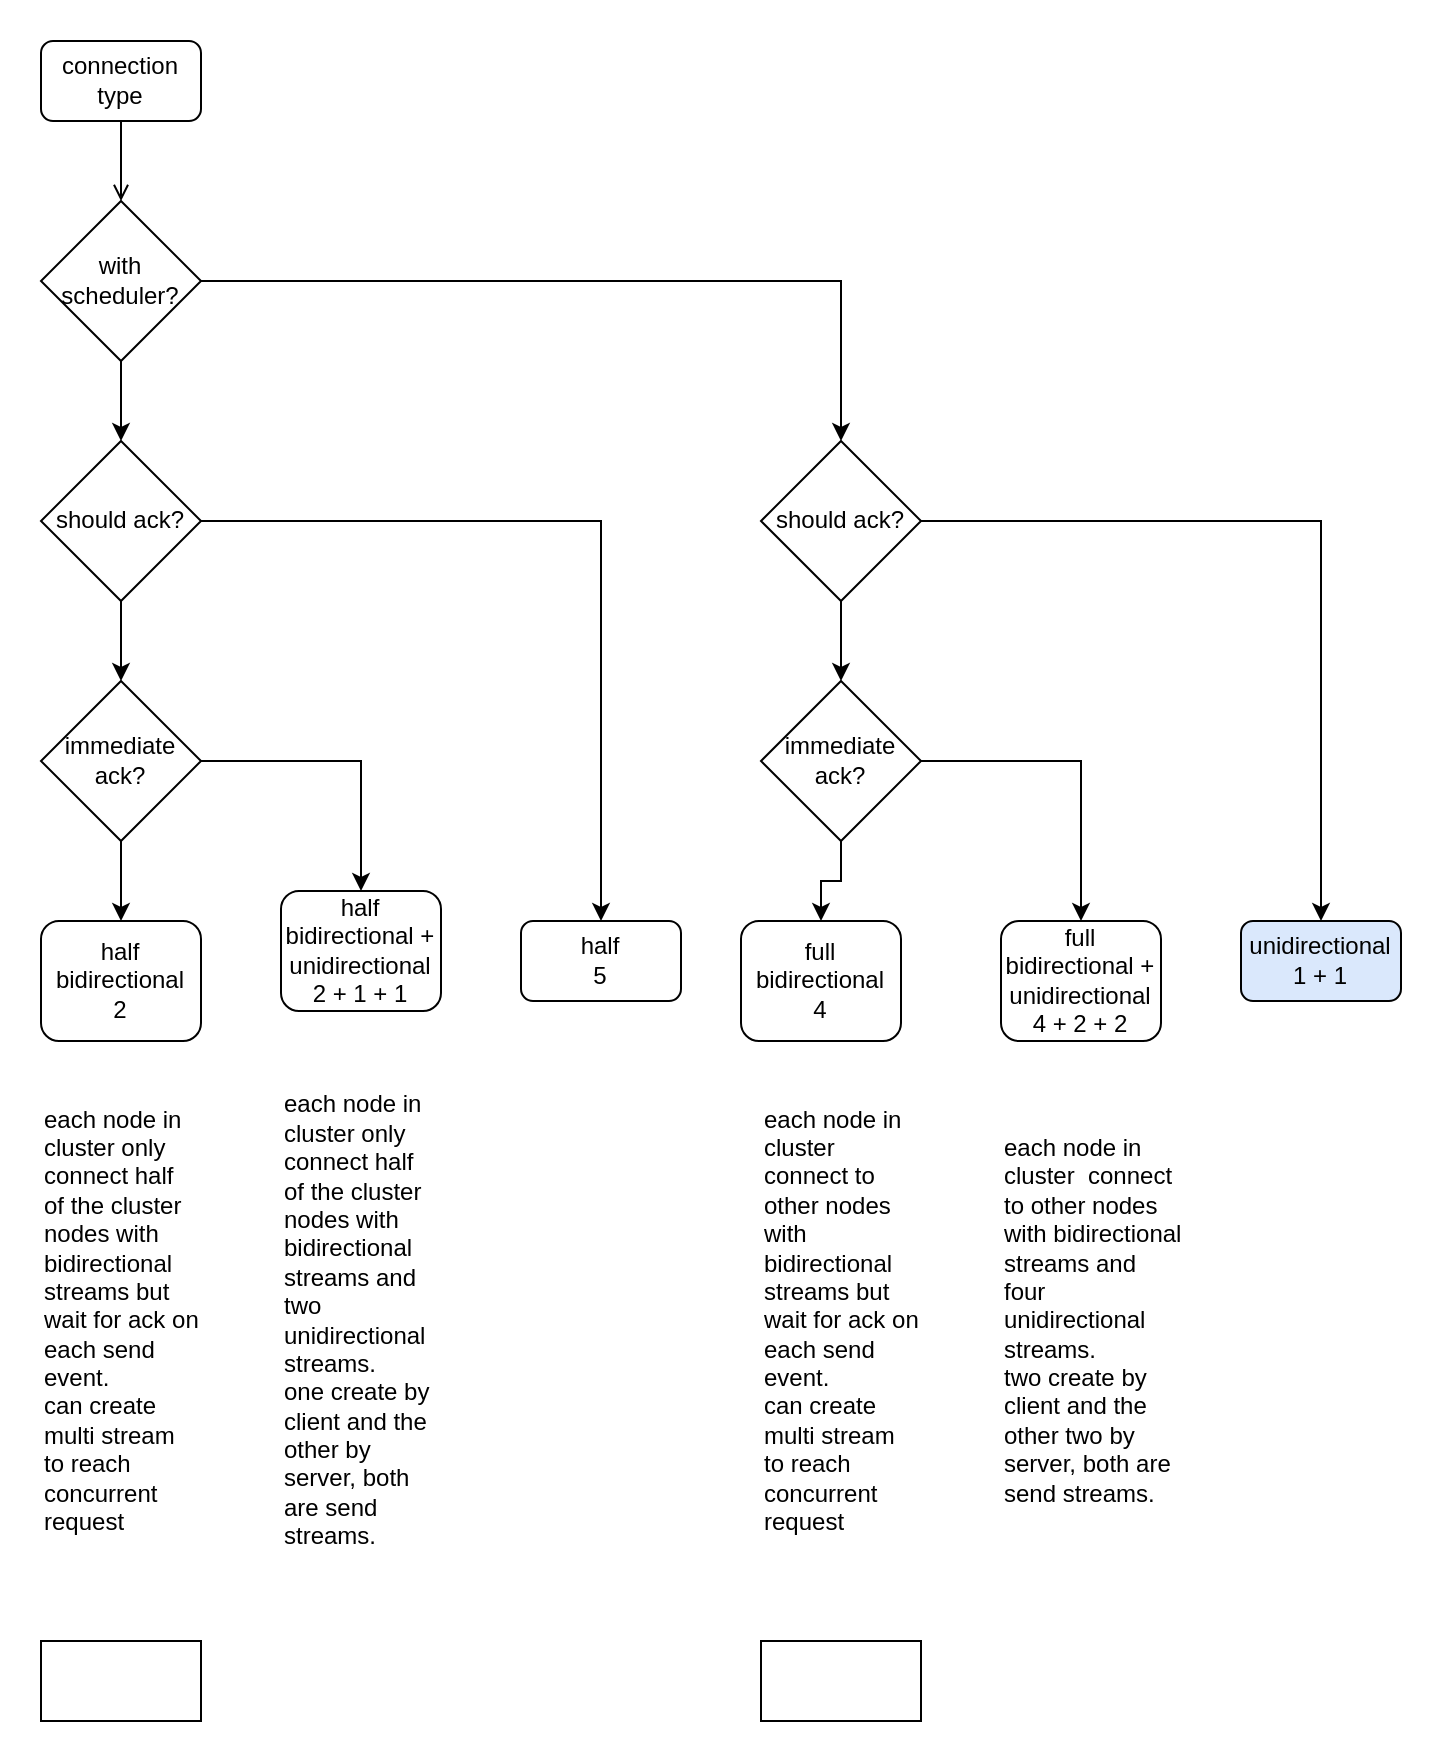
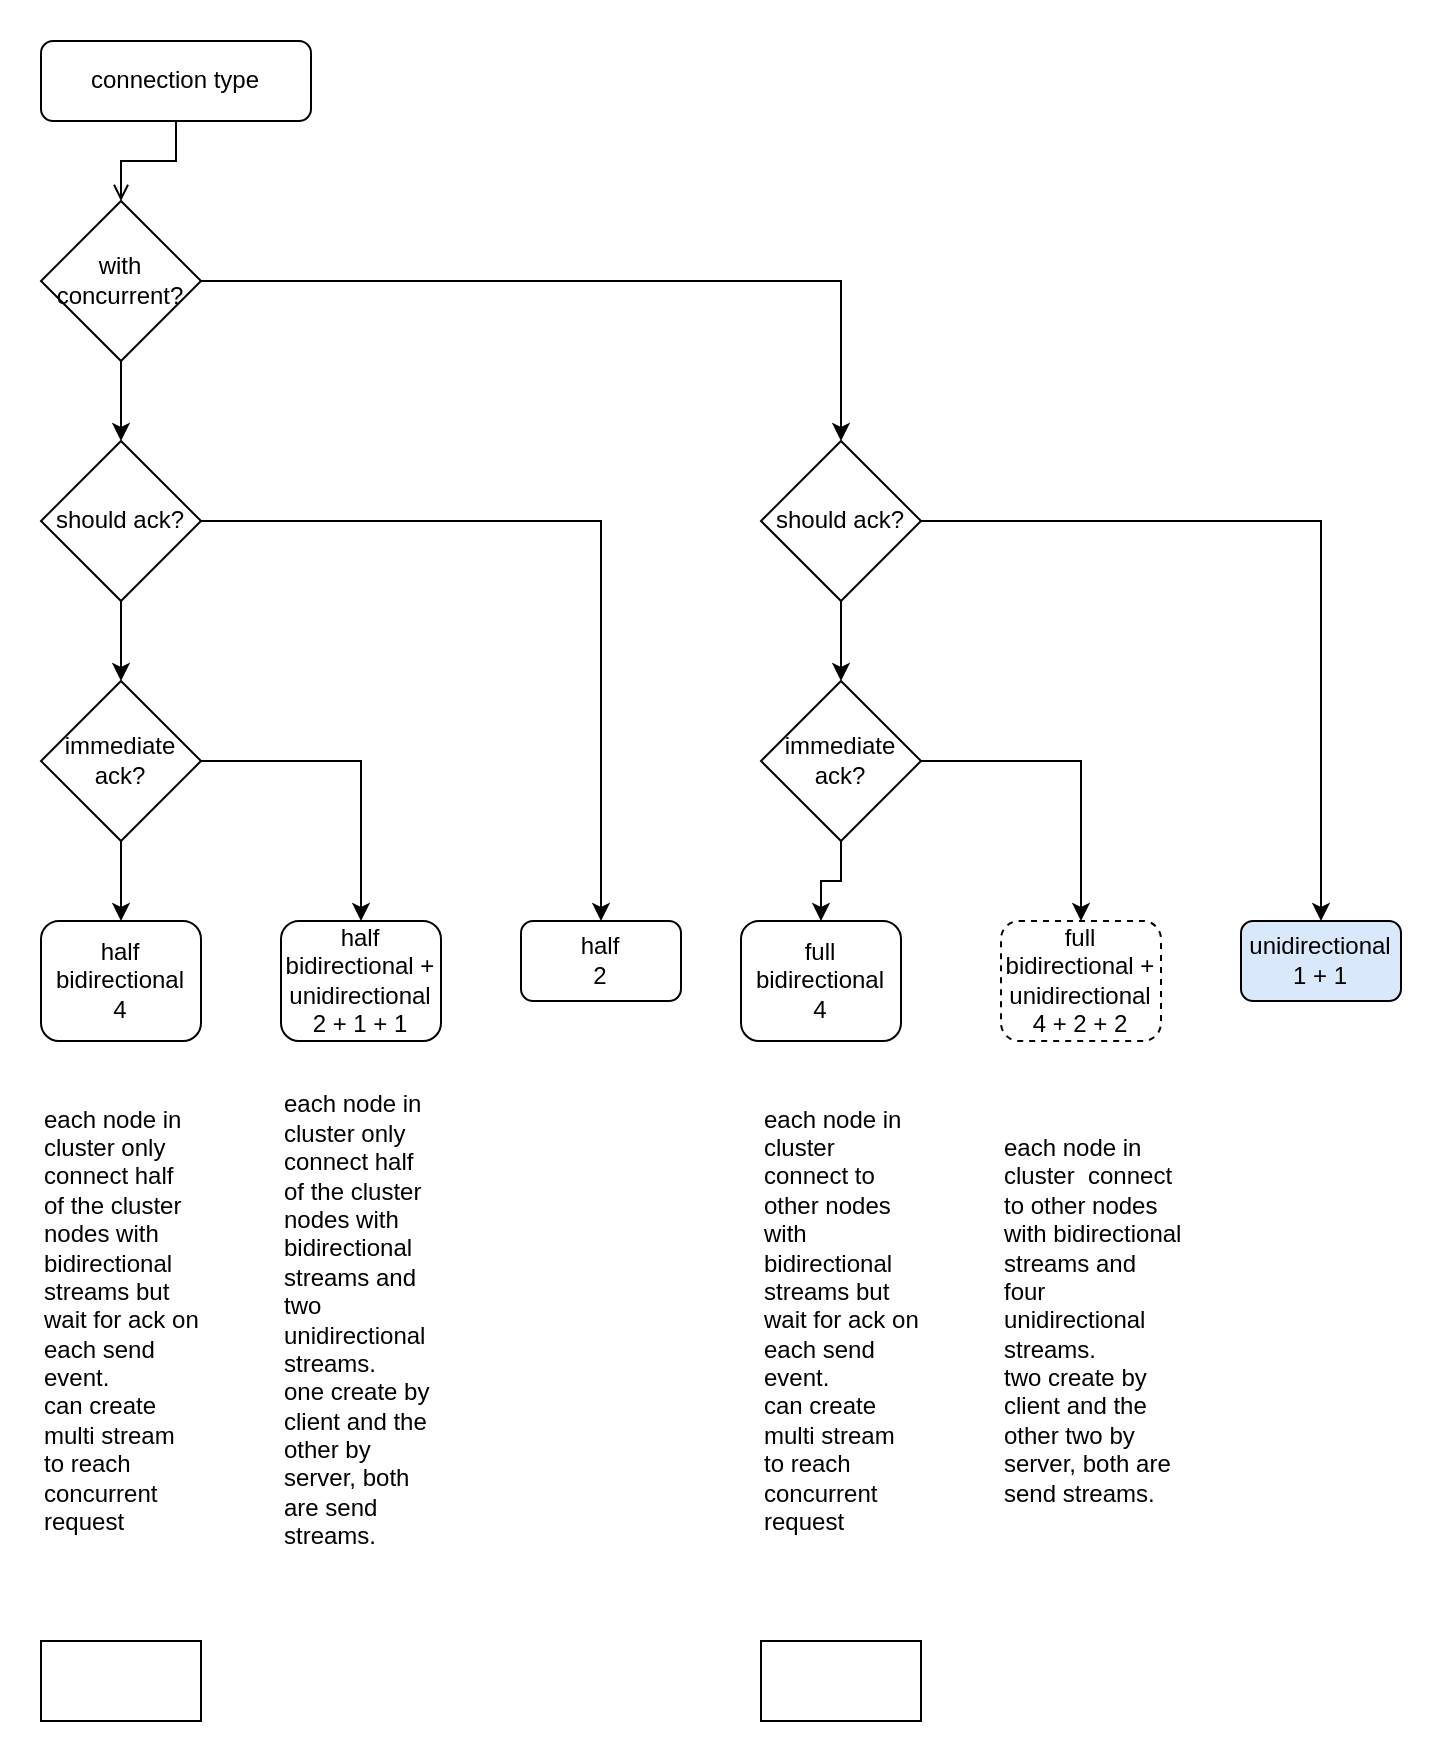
  <mxCell id="0" />
  <mxCell id="1" parent="0" />
  <mxCell id="2" style="edgeStyle=orthogonalEdgeStyle;rounded=0;orthogonalLoop=1;jettySize=auto;html=1;exitX=1;exitY=0.5;exitDx=0;exitDy=0;" edge="1" parent="1" source="4" target="7"><mxGeometry relative="1" as="geometry" /></mxCell>
  <mxCell id="3" style="edgeStyle=orthogonalEdgeStyle;rounded=0;orthogonalLoop=1;jettySize=auto;html=1;exitX=0.5;exitY=1;exitDx=0;exitDy=0;entryX=0.5;entryY=0;entryDx=0;entryDy=0;" edge="1" parent="1" source="4" target="10"><mxGeometry relative="1" as="geometry" /></mxCell>
- <mxCell id="4" value="with scheduler?" style="rhombus;whiteSpace=wrap;html=1;" vertex="1" parent="1"><mxGeometry x="20" y="100" width="80" height="80" as="geometry" /></mxCell>
+ <mxCell id="4" value="with concurrent?" style="rhombus;whiteSpace=wrap;html=1;" vertex="1" parent="1"><mxGeometry x="20" y="100" width="80" height="80" as="geometry" /></mxCell>
  <mxCell id="5" style="edgeStyle=orthogonalEdgeStyle;rounded=0;orthogonalLoop=1;jettySize=auto;html=1;exitX=0.5;exitY=1;exitDx=0;exitDy=0;entryX=0.5;entryY=0;entryDx=0;entryDy=0;" edge="1" parent="1" source="7" target="18"><mxGeometry relative="1" as="geometry" /></mxCell>
  <mxCell id="6" style="edgeStyle=orthogonalEdgeStyle;rounded=0;orthogonalLoop=1;jettySize=auto;html=1;exitX=1;exitY=0.5;exitDx=0;exitDy=0;" edge="1" parent="1" source="7" target="24"><mxGeometry relative="1" as="geometry" /></mxCell>
  <mxCell id="7" value="should ack?" style="rhombus;whiteSpace=wrap;html=1;" vertex="1" parent="1"><mxGeometry x="380" y="220" width="80" height="80" as="geometry" /></mxCell>
  <mxCell id="8" style="edgeStyle=orthogonalEdgeStyle;rounded=0;orthogonalLoop=1;jettySize=auto;html=1;exitX=0.5;exitY=1;exitDx=0;exitDy=0;entryX=0.5;entryY=0;entryDx=0;entryDy=0;" edge="1" parent="1" source="10" target="15"><mxGeometry relative="1" as="geometry" /></mxCell>
  <mxCell id="9" style="edgeStyle=orthogonalEdgeStyle;rounded=0;orthogonalLoop=1;jettySize=auto;html=1;exitX=1;exitY=0.5;exitDx=0;exitDy=0;" edge="1" parent="1" source="10" target="23"><mxGeometry relative="1" as="geometry" /></mxCell>
  <mxCell id="10" value="should ack?" style="rhombus;whiteSpace=wrap;html=1;" vertex="1" parent="1"><mxGeometry x="20" y="220" width="80" height="80" as="geometry" /></mxCell>
  <mxCell id="11" style="edgeStyle=orthogonalEdgeStyle;rounded=0;orthogonalLoop=1;jettySize=auto;html=1;exitX=0.5;exitY=1;exitDx=0;exitDy=0;entryX=0.5;entryY=0;entryDx=0;entryDy=0;endArrow=open;" edge="1" parent="1" source="12" target="4"><mxGeometry relative="1" as="geometry" /></mxCell>
- <mxCell id="12" value="connection type" style="rounded=1;whiteSpace=wrap;html=1;" vertex="1" parent="1"><mxGeometry x="20" y="20" width="80" height="40" as="geometry" /></mxCell>
+ <mxCell id="12" value="connection type" style="rounded=1;whiteSpace=wrap;html=1;" vertex="1" parent="1"><mxGeometry x="20" y="20" width="135" height="40" as="geometry" /></mxCell>
  <mxCell id="13" style="edgeStyle=orthogonalEdgeStyle;rounded=0;orthogonalLoop=1;jettySize=auto;html=1;exitX=1;exitY=0.5;exitDx=0;exitDy=0;entryX=0.5;entryY=0;entryDx=0;entryDy=0;" edge="1" parent="1" source="15" target="20"><mxGeometry relative="1" as="geometry" /></mxCell>
  <mxCell id="14" style="edgeStyle=orthogonalEdgeStyle;rounded=0;orthogonalLoop=1;jettySize=auto;html=1;exitX=0.5;exitY=1;exitDx=0;exitDy=0;entryX=0.5;entryY=0;entryDx=0;entryDy=0;" edge="1" parent="1" source="15" target="19"><mxGeometry relative="1" as="geometry" /></mxCell>
  <mxCell id="15" value="immediate ack?" style="rhombus;whiteSpace=wrap;html=1;" vertex="1" parent="1"><mxGeometry x="20" y="340" width="80" height="80" as="geometry" /></mxCell>
  <mxCell id="16" style="edgeStyle=orthogonalEdgeStyle;rounded=0;orthogonalLoop=1;jettySize=auto;html=1;exitX=0.5;exitY=1;exitDx=0;exitDy=0;" edge="1" parent="1" source="18" target="22"><mxGeometry relative="1" as="geometry" /></mxCell>
  <mxCell id="17" style="edgeStyle=orthogonalEdgeStyle;rounded=0;orthogonalLoop=1;jettySize=auto;html=1;exitX=1;exitY=0.5;exitDx=0;exitDy=0;" edge="1" parent="1" source="18" target="21"><mxGeometry relative="1" as="geometry" /></mxCell>
  <mxCell id="18" value="immediate ack?" style="rhombus;whiteSpace=wrap;html=1;" vertex="1" parent="1"><mxGeometry x="380" y="340" width="80" height="80" as="geometry" /></mxCell>
- <mxCell id="19" value="half bidirectional&lt;br&gt;2" style="rounded=1;whiteSpace=wrap;html=1;" vertex="1" parent="1"><mxGeometry x="20" y="460" width="80" height="60" as="geometry" /></mxCell>
- <mxCell id="20" value="half bidirectional + unidirectional&lt;br&gt;2 + 1 + 1" style="rounded=1;whiteSpace=wrap;html=1;" vertex="1" parent="1"><mxGeometry x="140" y="445" width="80" height="60" as="geometry" /></mxCell>
- <mxCell id="21" value="full bidirectional + unidirectional&lt;br&gt;4 + 2 + 2" style="rounded=1;whiteSpace=wrap;html=1;" vertex="1" parent="1"><mxGeometry x="500" y="460" width="80" height="60" as="geometry" /></mxCell>
+ <mxCell id="19" value="half bidirectional&lt;br&gt;4" style="rounded=1;whiteSpace=wrap;html=1;" vertex="1" parent="1"><mxGeometry x="20" y="460" width="80" height="60" as="geometry" /></mxCell>
+ <mxCell id="20" value="half bidirectional + unidirectional&lt;br&gt;2 + 1 + 1" style="rounded=1;whiteSpace=wrap;html=1;" vertex="1" parent="1"><mxGeometry x="140" y="460" width="80" height="60" as="geometry" /></mxCell>
+ <mxCell id="21" value="full bidirectional + unidirectional&lt;br&gt;4 + 2 + 2" style="rounded=1;whiteSpace=wrap;html=1;dashed=1;" vertex="1" parent="1"><mxGeometry x="500" y="460" width="80" height="60" as="geometry" /></mxCell>
  <mxCell id="22" value="full bidirectional&lt;br&gt;4" style="rounded=1;whiteSpace=wrap;html=1;" vertex="1" parent="1"><mxGeometry x="370" y="460" width="80" height="60" as="geometry" /></mxCell>
- <mxCell id="23" value="half&lt;br&gt;5" style="rounded=1;whiteSpace=wrap;html=1;" vertex="1" parent="1"><mxGeometry x="260" y="460" width="80" height="40" as="geometry" /></mxCell>
+ <mxCell id="23" value="half&lt;br&gt;2" style="rounded=1;whiteSpace=wrap;html=1;" vertex="1" parent="1"><mxGeometry x="260" y="460" width="80" height="40" as="geometry" /></mxCell>
  <mxCell id="24" value="unidirectional&lt;br&gt;1 + 1" style="rounded=1;whiteSpace=wrap;html=1;fillColor=#dae8fc;" vertex="1" parent="1"><mxGeometry x="620" y="460" width="80" height="40" as="geometry" /></mxCell>
  <mxCell id="25" value="each node in cluster only connect half of the cluster nodes with bidirectional streams but wait for ack on each send event.&lt;br&gt;can create multi stream to reach concurrent request" style="text;html=1;strokeColor=none;fillColor=none;align=left;verticalAlign=middle;whiteSpace=wrap;rounded=0;" vertex="1" parent="1"><mxGeometry x="20" y="540" width="80" height="240" as="geometry" /></mxCell>
  <mxCell id="26" value="each node in cluster only connect half of the cluster nodes with bidirectional streams and two unidirectional streams.&lt;br&gt;one create by client and the other by server, both are send streams." style="text;html=1;strokeColor=none;fillColor=none;align=left;verticalAlign=middle;whiteSpace=wrap;rounded=0;" vertex="1" parent="1"><mxGeometry x="140" y="540" width="80" height="240" as="geometry" /></mxCell>
  <mxCell id="27" value="each node in cluster&amp;nbsp; connect to other nodes with bidirectional streams but wait for ack on each send event.&lt;br&gt;can create multi stream to reach concurrent request" style="text;html=1;strokeColor=none;fillColor=none;align=left;verticalAlign=middle;whiteSpace=wrap;rounded=0;" vertex="1" parent="1"><mxGeometry x="380" y="540" width="80" height="240" as="geometry" /></mxCell>
  <mxCell id="28" value="each node in cluster&amp;nbsp; connect to other nodes with&amp;nbsp;bidirectional streams and four unidirectional streams.&lt;br&gt;two create by client and the other two by server, both are send streams." style="text;html=1;strokeColor=none;fillColor=none;align=left;verticalAlign=middle;whiteSpace=wrap;rounded=0;" vertex="1" parent="1"><mxGeometry x="500" y="540" width="80" height="240" as="geometry" /></mxCell>
  <mxCell id="29" value="" style="rounded=0;whiteSpace=wrap;html=1;" vertex="1" parent="1"><mxGeometry x="20" y="820" width="80" height="40" as="geometry" /></mxCell>
  <mxCell id="30" value="" style="rounded=0;whiteSpace=wrap;html=1;" vertex="1" parent="1"><mxGeometry x="380" y="820" width="80" height="40" as="geometry" /></mxCell>
